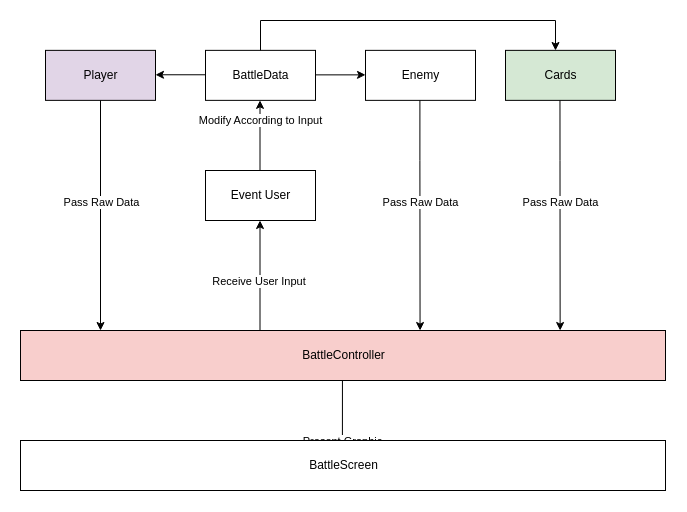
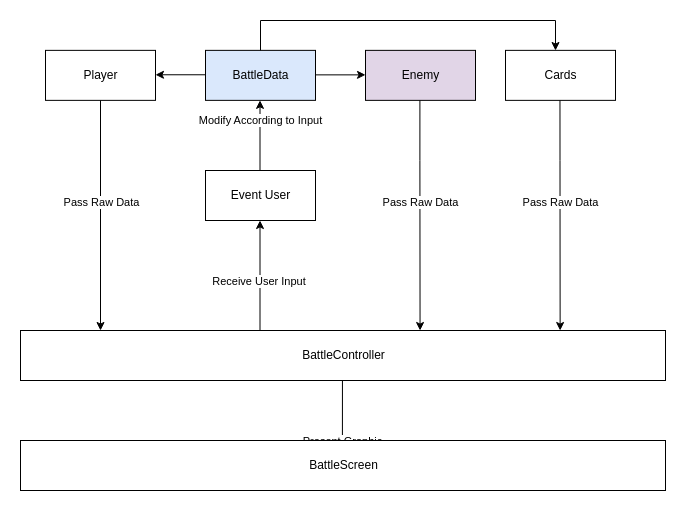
  <mxCell id="0" />
  <mxCell id="1" parent="0" />
- <mxCell id="2" value="BattleController" style="html=1;fillColor=#f8cecc;" vertex="1" parent="1"><mxGeometry x="20" y="330" width="645" height="50" as="geometry" /></mxCell>
+ <mxCell id="2" value="BattleController" style="html=1;" vertex="1" parent="1"><mxGeometry x="20" y="330" width="645" height="50" as="geometry" /></mxCell>
  <mxCell id="3" style="edgeStyle=orthogonalEdgeStyle;rounded=0;orthogonalLoop=1;jettySize=auto;html=1;exitX=0.5;exitY=0;exitDx=0;exitDy=0;entryX=0.5;entryY=1;entryDx=0;entryDy=0;" edge="1" parent="1"><mxGeometry relative="1" as="geometry"><mxPoint x="259.5" y="330" as="sourcePoint" /><mxPoint x="259.5" y="220" as="targetPoint" /></mxGeometry></mxCell>
  <mxCell id="4" value="Receive User Input&amp;nbsp;" style="edgeLabel;html=1;align=center;verticalAlign=middle;resizable=0;points=[];" vertex="1" connectable="0" parent="3"><mxGeometry x="-0.291" relative="1" as="geometry"><mxPoint y="-11" as="offset" /></mxGeometry></mxCell>
  <mxCell id="5" value="Event User" style="html=1;" vertex="1" parent="1"><mxGeometry x="205" y="170" width="110" height="50" as="geometry" /></mxCell>
  <mxCell id="6" value="Modify According to Input" style="edgeStyle=orthogonalEdgeStyle;rounded=0;orthogonalLoop=1;jettySize=auto;html=1;exitX=0.5;exitY=0;exitDx=0;exitDy=0;entryX=0.5;entryY=1;entryDx=0;entryDy=0;" edge="1" parent="1"><mxGeometry x="0.429" relative="1" as="geometry"><mxPoint as="offset" /><mxPoint x="259.5" y="169.86" as="sourcePoint" /><mxPoint x="259.5" y="99.86" as="targetPoint" /></mxGeometry></mxCell>
- <mxCell id="7" value="BattleData" style="html=1;" vertex="1" parent="1"><mxGeometry x="205" y="49.86" width="110" height="50" as="geometry" /></mxCell>
+ <mxCell id="7" value="BattleData" style="html=1;fillColor=#dae8fc;" vertex="1" parent="1"><mxGeometry x="205" y="49.86" width="110" height="50" as="geometry" /></mxCell>
  <mxCell id="8" style="edgeStyle=orthogonalEdgeStyle;rounded=0;orthogonalLoop=1;jettySize=auto;html=1;exitX=1;exitY=0.5;exitDx=0;exitDy=0;entryX=0;entryY=0.5;entryDx=0;entryDy=0;" edge="1" parent="1"><mxGeometry relative="1" as="geometry"><mxPoint x="315" y="74.36" as="sourcePoint" /><mxPoint x="365" y="74.36" as="targetPoint" /></mxGeometry></mxCell>
- <mxCell id="9" value="Player" style="html=1;fillColor=#e1d5e7;" vertex="1" parent="1"><mxGeometry x="45" y="49.86" width="110" height="50" as="geometry" /></mxCell>
- <mxCell id="10" value="Enemy" style="html=1;" vertex="1" parent="1"><mxGeometry x="365" y="49.86" width="110" height="50" as="geometry" /></mxCell>
+ <mxCell id="9" value="Player" style="html=1;" vertex="1" parent="1"><mxGeometry x="45" y="49.86" width="110" height="50" as="geometry" /></mxCell>
+ <mxCell id="10" value="Enemy" style="html=1;fillColor=#e1d5e7;" vertex="1" parent="1"><mxGeometry x="365" y="49.86" width="110" height="50" as="geometry" /></mxCell>
  <mxCell id="11" style="edgeStyle=orthogonalEdgeStyle;rounded=0;orthogonalLoop=1;jettySize=auto;html=1;exitX=0;exitY=0.5;exitDx=0;exitDy=0;" edge="1" parent="1"><mxGeometry relative="1" as="geometry"><mxPoint x="205" y="74.27" as="sourcePoint" /><mxPoint x="155" y="74.27" as="targetPoint" /></mxGeometry></mxCell>
  <mxCell id="12" style="edgeStyle=orthogonalEdgeStyle;rounded=0;orthogonalLoop=1;jettySize=auto;html=1;exitX=0.5;exitY=1;exitDx=0;exitDy=0;" edge="1" parent="1" source="9"><mxGeometry relative="1" as="geometry"><mxPoint x="90.04" y="180" as="sourcePoint" /><mxPoint x="100" y="330" as="targetPoint" /><Array as="points"><mxPoint x="100" y="330" /></Array></mxGeometry></mxCell>
  <mxCell id="13" value="Pass Raw Data" style="edgeLabel;html=1;align=center;verticalAlign=middle;resizable=0;points=[];" vertex="1" connectable="0" parent="12"><mxGeometry x="-0.297" y="1" relative="1" as="geometry"><mxPoint x="-1" y="21" as="offset" /></mxGeometry></mxCell>
  <mxCell id="14" style="edgeStyle=orthogonalEdgeStyle;rounded=0;orthogonalLoop=1;jettySize=auto;html=1;exitX=0.5;exitY=1;exitDx=0;exitDy=0;entryX=0.167;entryY=0;entryDx=0;entryDy=0;entryPerimeter=0;" edge="1" parent="1"><mxGeometry relative="1" as="geometry"><mxPoint x="419.41" y="99.86" as="sourcePoint" /><mxPoint x="419.57" y="330" as="targetPoint" /><Array as="points"><mxPoint x="419.41" y="160" /><mxPoint x="419.41" y="160" /></Array></mxGeometry></mxCell>
  <mxCell id="15" value="Pass Raw Data" style="edgeLabel;html=1;align=center;verticalAlign=middle;resizable=0;points=[];" vertex="1" connectable="0" parent="14"><mxGeometry x="-0.297" y="1" relative="1" as="geometry"><mxPoint x="-1" y="21" as="offset" /></mxGeometry></mxCell>
- <mxCell id="16" value="Cards" style="html=1;fillColor=#d5e8d4;" vertex="1" parent="1"><mxGeometry x="505" y="49.86" width="110" height="50" as="geometry" /></mxCell>
+ <mxCell id="16" value="Cards" style="html=1;" vertex="1" parent="1"><mxGeometry x="505" y="49.86" width="110" height="50" as="geometry" /></mxCell>
  <mxCell id="17" style="edgeStyle=orthogonalEdgeStyle;rounded=0;orthogonalLoop=1;jettySize=auto;html=1;exitX=0.5;exitY=0;exitDx=0;exitDy=0;" edge="1" parent="1" source="7"><mxGeometry relative="1" as="geometry"><mxPoint x="325" y="84.36" as="sourcePoint" /><mxPoint x="555" y="50" as="targetPoint" /><Array as="points"><mxPoint x="260" y="20" /><mxPoint x="555" y="20" /><mxPoint x="555" y="50" /></Array></mxGeometry></mxCell>
  <mxCell id="18" style="edgeStyle=orthogonalEdgeStyle;rounded=0;orthogonalLoop=1;jettySize=auto;html=1;exitX=0.5;exitY=1;exitDx=0;exitDy=0;entryX=0.167;entryY=0;entryDx=0;entryDy=0;entryPerimeter=0;" edge="1" parent="1"><mxGeometry relative="1" as="geometry"><mxPoint x="559.47" y="99.86" as="sourcePoint" /><mxPoint x="559.63" y="330" as="targetPoint" /><Array as="points"><mxPoint x="559.47" y="160" /><mxPoint x="559.47" y="160" /></Array></mxGeometry></mxCell>
  <mxCell id="19" value="Pass Raw Data" style="edgeLabel;html=1;align=center;verticalAlign=middle;resizable=0;points=[];" vertex="1" connectable="0" parent="18"><mxGeometry x="-0.297" y="1" relative="1" as="geometry"><mxPoint x="-1" y="21" as="offset" /></mxGeometry></mxCell>
  <mxCell id="20" style="edgeStyle=orthogonalEdgeStyle;rounded=0;orthogonalLoop=1;jettySize=auto;html=1;exitX=0.5;exitY=1;exitDx=0;exitDy=0;entryX=0.5;entryY=0;entryDx=0;entryDy=0;" edge="1" parent="1" target="22"><mxGeometry relative="1" as="geometry"><mxPoint x="341.94" y="380" as="sourcePoint" /><mxPoint x="340" y="465" as="targetPoint" /><Array as="points"><mxPoint x="342" y="465" /></Array></mxGeometry></mxCell>
  <mxCell id="21" value="Present Graphic" style="edgeLabel;html=1;align=center;verticalAlign=middle;resizable=0;points=[];" vertex="1" connectable="0" parent="20"><mxGeometry x="-0.297" y="1" relative="1" as="geometry"><mxPoint x="-1" y="21" as="offset" /></mxGeometry></mxCell>
  <mxCell id="22" value="BattleScreen" style="html=1;" vertex="1" parent="1"><mxGeometry x="20" y="440" width="645" height="50" as="geometry" /></mxCell>
